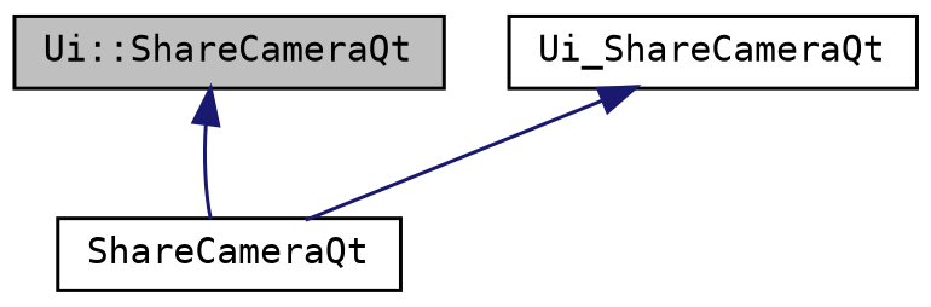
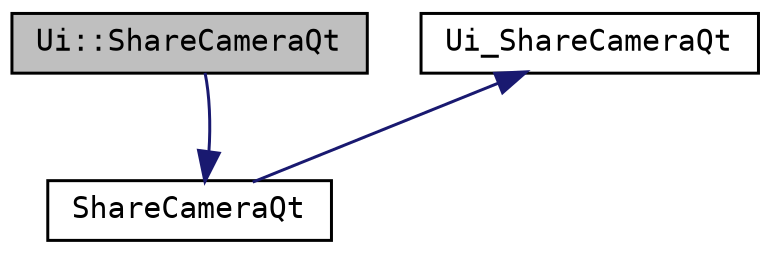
  digraph {
    fontname="DejaVu Sans Mono"
    node [color=black fillcolor=white fontname="DejaVu Sans Mono" fontsize=10 shape=record style=filled]
    edge [color=midnightblue dir=back fontname="DejaVu Sans Mono" fontsize=10 labelfontname=Helvetica labelfontsize=10 style=solid]
    n1 [fillcolor=grey75 fontcolor=black height=0.2 label="Ui::ShareCameraQt" width=0.4]
    n2 [height=0.2 label=ShareCameraQt width=0.4]
    n3 [height=0.2 label=Ui_ShareCameraQt width=0.4]
-   n1 -> n2
+   n2 -> n1
    n3 -> n2
  }
